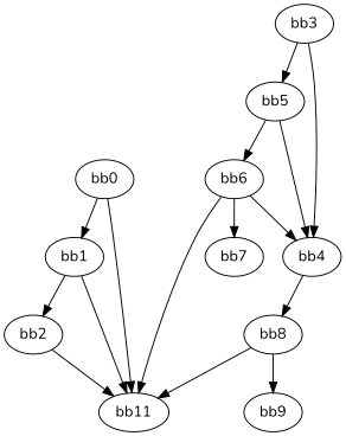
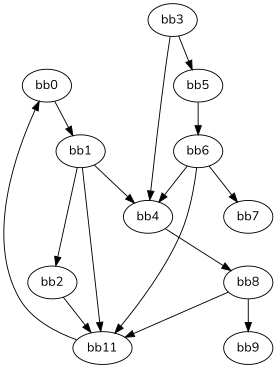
  digraph {
    fontname=Nunito
    node [fontname=Nunito]
    edge [fontname=Nunito]
    n1 [label="bb0\l"]
    n2 [label="bb1\l"]
    n3 [label="bb11\l"]
    n4 [label="bb2\l"]
    n5 [label="bb3\l"]
    n6 [label="bb4\l"]
    n7 [label="bb5\l"]
    n8 [label="bb8\l"]
    n9 [label="bb6\l"]
    n10 [label="bb9\l"]
    n11 [label="bb7\l"]
    n1 -> n2
-   n1 -> n3
+   n3 -> n1
    n2 -> n3
    n2 -> n4
    n4 -> n3
    n5 -> n6
    n5 -> n7
    n6 -> n8
-   n7 -> n6
+   n2 -> n6
    n7 -> n9
    n8 -> n3
    n8 -> n10
    n9 -> n3
    n9 -> n6
    n9 -> n11
  }
